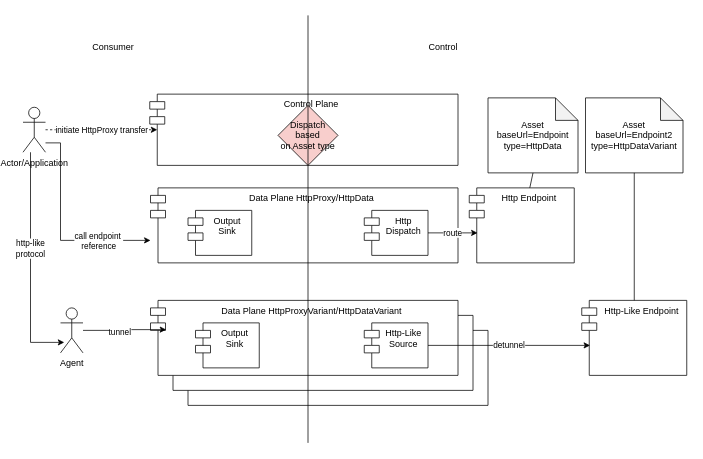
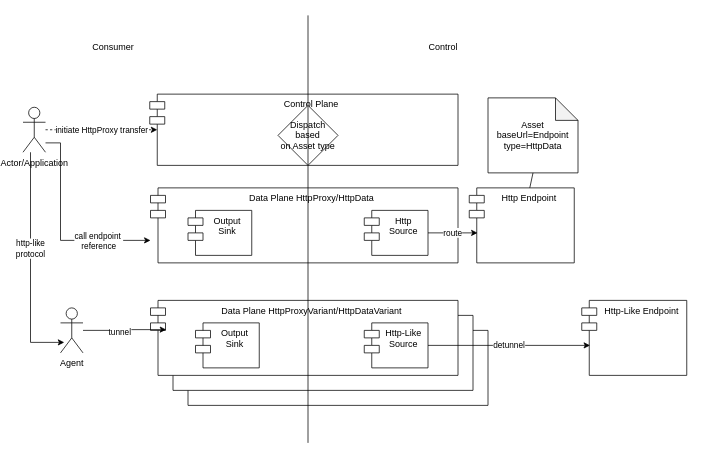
  <mxCell id="0" />
  <mxCell id="1" parent="0" />
  <mxCell id="2" value="Data Plane HttpProxyVariant/HttpDataVariant" style="shape=module;align=left;spacingLeft=20;align=center;verticalAlign=top;whiteSpace=wrap;html=1;" vertex="1" parent="1"><mxGeometry x="230" y="440" width="410" height="100" as="geometry" /></mxCell>
  <mxCell id="3" value="Data Plane HttpProxyVariant/HttpDataVariant" style="shape=module;align=left;spacingLeft=20;align=center;verticalAlign=top;whiteSpace=wrap;html=1;" vertex="1" parent="1"><mxGeometry x="210" y="420" width="410" height="100" as="geometry" /></mxCell>
  <mxCell id="4" value="Control Plane" style="shape=module;align=left;spacingLeft=20;align=center;verticalAlign=top;whiteSpace=wrap;html=1;" vertex="1" parent="1"><mxGeometry x="189" y="125" width="411" height="95" as="geometry" /></mxCell>
  <mxCell id="5" value="initiate HttpProxy transfer" style="edgeStyle=orthogonalEdgeStyle;rounded=0;orthogonalLoop=1;jettySize=auto;html=1;entryX=0;entryY=0.5;entryDx=10;entryDy=0;entryPerimeter=0;dashed=1;" edge="1" parent="1" source="10" target="4"><mxGeometry relative="1" as="geometry" /></mxCell>
  <mxCell id="6" style="edgeStyle=orthogonalEdgeStyle;rounded=0;orthogonalLoop=1;jettySize=auto;html=1;entryX=0.167;entryY=0.767;entryDx=0;entryDy=0;entryPerimeter=0;" edge="1" parent="1" source="10" target="25"><mxGeometry relative="1" as="geometry"><Array as="points"><mxPoint x="30" y="456" /></Array></mxGeometry></mxCell>
  <mxCell id="7" value="http-like&lt;br&gt;protocol" style="edgeLabel;html=1;align=center;verticalAlign=middle;resizable=0;points=[];" vertex="1" connectable="0" parent="6"><mxGeometry x="-0.152" y="-1" relative="1" as="geometry"><mxPoint y="1" as="offset" /></mxGeometry></mxCell>
  <mxCell id="8" style="edgeStyle=orthogonalEdgeStyle;rounded=0;orthogonalLoop=1;jettySize=auto;html=1;" edge="1" parent="1" source="10" target="11"><mxGeometry relative="1" as="geometry"><Array as="points"><mxPoint x="70" y="190" /><mxPoint x="70" y="320" /></Array></mxGeometry></mxCell>
  <mxCell id="9" value="call endpoint&amp;nbsp;&lt;br&gt;reference" style="edgeLabel;html=1;align=center;verticalAlign=middle;resizable=0;points=[];" vertex="1" connectable="0" parent="8"><mxGeometry x="0.393" relative="1" as="geometry"><mxPoint x="12" as="offset" /></mxGeometry></mxCell>
  <mxCell id="10" value="Actor/Application" style="shape=umlActor;verticalLabelPosition=bottom;verticalAlign=top;html=1;" vertex="1" parent="1"><mxGeometry x="20" y="142.5" width="30" height="60" as="geometry" /></mxCell>
  <mxCell id="11" value="Data Plane HttpProxy/HttpData" style="shape=module;align=left;spacingLeft=20;align=center;verticalAlign=top;whiteSpace=wrap;html=1;" vertex="1" parent="1"><mxGeometry x="190" y="250" width="410" height="100" as="geometry" /></mxCell>
  <mxCell id="12" value="Data Plane HttpProxyVariant/HttpDataVariant" style="shape=module;align=left;spacingLeft=20;align=center;verticalAlign=top;whiteSpace=wrap;html=1;" vertex="1" parent="1"><mxGeometry x="190" y="400" width="410" height="100" as="geometry" /></mxCell>
  <mxCell id="13" value="Http Endpoint" style="shape=module;align=left;spacingLeft=20;align=center;verticalAlign=top;whiteSpace=wrap;html=1;" vertex="1" parent="1"><mxGeometry x="615" y="250" width="140" height="100" as="geometry" /></mxCell>
  <mxCell id="14" value="Http-Like Endpoint" style="shape=module;align=left;spacingLeft=20;align=center;verticalAlign=top;whiteSpace=wrap;html=1;" vertex="1" parent="1"><mxGeometry x="765" y="400" width="140" height="100" as="geometry" /></mxCell>
  <mxCell id="15" value="Consumer" style="text;html=1;align=center;verticalAlign=middle;resizable=0;points=[];autosize=1;strokeColor=none;fillColor=none;" vertex="1" parent="1"><mxGeometry x="100" y="48" width="80" height="30" as="geometry" /></mxCell>
  <mxCell id="16" value="Control" style="text;html=1;align=center;verticalAlign=middle;resizable=0;points=[];autosize=1;strokeColor=none;fillColor=none;" vertex="1" parent="1"><mxGeometry x="545" y="48" width="70" height="30" as="geometry" /></mxCell>
  <mxCell id="17" value="route" style="edgeStyle=orthogonalEdgeStyle;rounded=0;orthogonalLoop=1;jettySize=auto;html=1;entryX=0.079;entryY=0.6;entryDx=0;entryDy=0;entryPerimeter=0;" edge="1" parent="1" source="18" target="13"><mxGeometry relative="1" as="geometry" /></mxCell>
- <mxCell id="18" value="Http Dispatch" style="shape=module;align=left;spacingLeft=20;align=center;verticalAlign=top;whiteSpace=wrap;html=1;" vertex="1" parent="1"><mxGeometry x="475" y="280" width="85" height="60" as="geometry" /></mxCell>
+ <mxCell id="18" value="Http Source" style="shape=module;align=left;spacingLeft=20;align=center;verticalAlign=top;whiteSpace=wrap;html=1;" vertex="1" parent="1"><mxGeometry x="475" y="280" width="85" height="60" as="geometry" /></mxCell>
  <mxCell id="19" value="detunnel" style="edgeStyle=orthogonalEdgeStyle;rounded=0;orthogonalLoop=1;jettySize=auto;html=1;entryX=0.079;entryY=0.6;entryDx=0;entryDy=0;entryPerimeter=0;" edge="1" parent="1" source="20" target="14"><mxGeometry relative="1" as="geometry" /></mxCell>
  <mxCell id="20" value="Http-Like Source" style="shape=module;align=left;spacingLeft=20;align=center;verticalAlign=top;whiteSpace=wrap;html=1;" vertex="1" parent="1"><mxGeometry x="475" y="430" width="85" height="60" as="geometry" /></mxCell>
  <mxCell id="21" value="Asset&lt;br&gt;baseUrl=Endpoint&lt;br&gt;type=HttpData" style="shape=note;whiteSpace=wrap;html=1;backgroundOutline=1;darkOpacity=0.05;" vertex="1" parent="1"><mxGeometry x="640" y="130" width="120" height="100" as="geometry" /></mxCell>
- <mxCell id="22" value="Asset&lt;br&gt;baseUrl=Endpoint2&lt;br&gt;type=HttpDataVariant" style="shape=note;whiteSpace=wrap;html=1;backgroundOutline=1;darkOpacity=0.05;" vertex="1" parent="1"><mxGeometry x="770" y="130" width="130" height="100" as="geometry" /></mxCell>
  <mxCell id="23" style="edgeStyle=orthogonalEdgeStyle;rounded=0;orthogonalLoop=1;jettySize=auto;html=1;entryX=0.051;entryY=0.39;entryDx=0;entryDy=0;entryPerimeter=0;" edge="1" parent="1" source="25" target="12"><mxGeometry relative="1" as="geometry" /></mxCell>
  <mxCell id="24" value="tunnel" style="edgeLabel;html=1;align=center;verticalAlign=middle;resizable=0;points=[];" vertex="1" connectable="0" parent="23"><mxGeometry x="-0.124" y="-2" relative="1" as="geometry"><mxPoint as="offset" /></mxGeometry></mxCell>
  <mxCell id="25" value="Agent" style="shape=umlActor;verticalLabelPosition=bottom;verticalAlign=top;html=1;" vertex="1" parent="1"><mxGeometry x="70" y="410" width="30" height="60" as="geometry" /></mxCell>
  <mxCell id="26" value="" style="endArrow=none;html=1;rounded=0;entryX=0.5;entryY=1;entryDx=0;entryDy=0;entryPerimeter=0;" edge="1" parent="1" source="13" target="21"><mxGeometry width="50" height="50" relative="1" as="geometry"><mxPoint x="350" y="460" as="sourcePoint" /><mxPoint x="400" y="410" as="targetPoint" /></mxGeometry></mxCell>
- <mxCell id="27" value="" style="endArrow=none;html=1;rounded=0;entryX=0.5;entryY=1;entryDx=0;entryDy=0;entryPerimeter=0;" edge="1" parent="1" source="14" target="22"><mxGeometry width="50" height="50" relative="1" as="geometry"><mxPoint x="350" y="460" as="sourcePoint" /><mxPoint x="400" y="410" as="targetPoint" /></mxGeometry></mxCell>
  <mxCell id="28" value="Output&lt;br&gt;Sink" style="shape=module;align=left;spacingLeft=20;align=center;verticalAlign=top;whiteSpace=wrap;html=1;" vertex="1" parent="1"><mxGeometry x="240" y="280" width="85" height="60" as="geometry" /></mxCell>
  <mxCell id="29" value="Output&lt;br&gt;Sink" style="shape=module;align=left;spacingLeft=20;align=center;verticalAlign=top;whiteSpace=wrap;html=1;" vertex="1" parent="1"><mxGeometry x="250" y="430" width="85" height="60" as="geometry" /></mxCell>
- <mxCell id="30" value="Dispatch based&lt;br&gt;on Asset type" style="rhombus;whiteSpace=wrap;html=1;fillColor=#f8cecc;" vertex="1" parent="1"><mxGeometry x="360" y="140" width="80" height="80" as="geometry" /></mxCell>
+ <mxCell id="30" value="Dispatch based&lt;br&gt;on Asset type" style="rhombus;whiteSpace=wrap;html=1;" vertex="1" parent="1"><mxGeometry x="360" y="140" width="80" height="80" as="geometry" /></mxCell>
  <mxCell id="31" value="" style="endArrow=none;html=1;rounded=0;" edge="1" parent="1"><mxGeometry width="50" height="50" relative="1" as="geometry"><mxPoint x="400" y="590" as="sourcePoint" /><mxPoint x="400" y="20" as="targetPoint" /></mxGeometry></mxCell>
